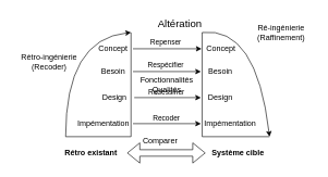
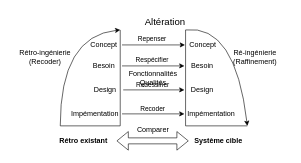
  <mxCell id="0" />
  <mxCell id="1" parent="0" />
  <mxCell id="2" style="edgeStyle=orthogonalEdgeStyle;rounded=0;orthogonalLoop=1;jettySize=auto;html=1;" edge="1" parent="1" source="4" target="18"><mxGeometry relative="1" as="geometry" /></mxCell>
  <mxCell id="3" value="Recoder" style="edgeLabel;html=1;align=center;verticalAlign=middle;resizable=0;points=[];" vertex="1" connectable="0" parent="2"><mxGeometry x="-0.192" y="-1" relative="1" as="geometry"><mxPoint x="8" y="-11" as="offset" /></mxGeometry></mxCell>
  <mxCell id="4" value="Impémentation" style="text;html=1;strokeColor=none;fillColor=none;align=center;verticalAlign=middle;whiteSpace=wrap;rounded=0;" vertex="1" parent="1"><mxGeometry x="113" y="174" width="90" height="30" as="geometry" /></mxCell>
  <mxCell id="5" style="edgeStyle=orthogonalEdgeStyle;rounded=0;orthogonalLoop=1;jettySize=auto;html=1;" edge="1" parent="1" source="7" target="19"><mxGeometry relative="1" as="geometry" /></mxCell>
  <mxCell id="6" value="Redessiner" style="edgeLabel;html=1;align=center;verticalAlign=middle;resizable=0;points=[];" vertex="1" connectable="0" parent="5"><mxGeometry x="-0.126" y="-2" relative="1" as="geometry"><mxPoint x="3" y="-12" as="offset" /></mxGeometry></mxCell>
  <mxCell id="7" value="Design" style="text;html=1;strokeColor=none;fillColor=none;align=center;verticalAlign=middle;whiteSpace=wrap;rounded=0;" vertex="1" parent="1"><mxGeometry x="145" y="134" width="60" height="30" as="geometry" /></mxCell>
  <mxCell id="8" style="edgeStyle=orthogonalEdgeStyle;rounded=0;orthogonalLoop=1;jettySize=auto;html=1;" edge="1" parent="1" source="10" target="20"><mxGeometry relative="1" as="geometry" /></mxCell>
  <mxCell id="9" value="Respécifier" style="edgeLabel;html=1;align=center;verticalAlign=middle;resizable=0;points=[];" vertex="1" connectable="0" parent="8"><mxGeometry x="-0.115" y="-2" relative="1" as="geometry"><mxPoint x="3" y="-13" as="offset" /></mxGeometry></mxCell>
  <mxCell id="10" value="Besoin" style="text;html=1;strokeColor=none;fillColor=none;align=center;verticalAlign=middle;whiteSpace=wrap;rounded=0;" vertex="1" parent="1"><mxGeometry x="143" y="94" width="60" height="30" as="geometry" /></mxCell>
  <mxCell id="11" style="edgeStyle=orthogonalEdgeStyle;rounded=0;orthogonalLoop=1;jettySize=auto;html=1;" edge="1" parent="1" source="13" target="21"><mxGeometry relative="1" as="geometry" /></mxCell>
  <mxCell id="12" value="Repenser" style="edgeLabel;html=1;align=center;verticalAlign=middle;resizable=0;points=[];" vertex="1" connectable="0" parent="11"><mxGeometry x="-0.233" y="-1" relative="1" as="geometry"><mxPoint x="9" y="-12" as="offset" /></mxGeometry></mxCell>
  <mxCell id="13" value="Concept" style="text;html=1;strokeColor=none;fillColor=none;align=center;verticalAlign=middle;whiteSpace=wrap;rounded=0;" vertex="1" parent="1"><mxGeometry x="143" y="59" width="60" height="30" as="geometry" /></mxCell>
  <mxCell id="14" value="&lt;div&gt;Rétro-ingénierie&lt;/div&gt;&lt;div&gt;(Recoder)&lt;br&gt;&lt;/div&gt;" style="text;html=1;strokeColor=none;fillColor=none;align=center;verticalAlign=middle;whiteSpace=wrap;rounded=0;" vertex="1" parent="1"><mxGeometry x="20" y="79" width="110" height="30" as="geometry" /></mxCell>
- <mxCell id="15" value="&lt;div&gt;Ré-ingénierie&lt;/div&gt;&lt;div&gt;(Raffinement)&lt;br&gt;&lt;/div&gt;" style="text;html=1;strokeColor=none;fillColor=none;align=center;verticalAlign=middle;whiteSpace=wrap;rounded=0;" vertex="1" parent="1"><mxGeometry x="375" y="34" width="110" height="30" as="geometry" /></mxCell>
+ <mxCell id="15" value="&lt;div&gt;Ré-ingénierie&lt;/div&gt;&lt;div&gt;(Raffinement)&lt;br&gt;&lt;/div&gt;" style="text;html=1;strokeColor=none;fillColor=none;align=center;verticalAlign=middle;whiteSpace=wrap;rounded=0;" vertex="1" parent="1"><mxGeometry x="370" y="79" width="110" height="30" as="geometry" /></mxCell>
  <mxCell id="16" value="Altération" style="text;html=1;strokeColor=none;fillColor=none;align=center;verticalAlign=middle;whiteSpace=wrap;rounded=0;fontSize=16;" vertex="1" parent="1"><mxGeometry x="245" y="20" width="60" height="30" as="geometry" /></mxCell>
  <mxCell id="17" value="Rétro existant" style="text;html=1;strokeColor=none;fillColor=none;align=center;verticalAlign=middle;whiteSpace=wrap;rounded=0;fontStyle=1" vertex="1" parent="1"><mxGeometry x="84" y="219" width="110" height="30" as="geometry" /></mxCell>
  <mxCell id="18" value="Impémentation" style="text;html=1;strokeColor=none;fillColor=none;align=center;verticalAlign=middle;whiteSpace=wrap;rounded=0;" vertex="1" parent="1"><mxGeometry x="307" y="174" width="90" height="30" as="geometry" /></mxCell>
  <mxCell id="19" value="Design" style="text;html=1;strokeColor=none;fillColor=none;align=center;verticalAlign=middle;whiteSpace=wrap;rounded=0;" vertex="1" parent="1"><mxGeometry x="307" y="134" width="60" height="30" as="geometry" /></mxCell>
  <mxCell id="20" value="Besoin" style="text;html=1;strokeColor=none;fillColor=none;align=center;verticalAlign=middle;whiteSpace=wrap;rounded=0;" vertex="1" parent="1"><mxGeometry x="307" y="94" width="60" height="30" as="geometry" /></mxCell>
  <mxCell id="21" value="Concept" style="text;html=1;strokeColor=none;fillColor=none;align=center;verticalAlign=middle;whiteSpace=wrap;rounded=0;" vertex="1" parent="1"><mxGeometry x="308" y="59" width="60" height="30" as="geometry" /></mxCell>
  <mxCell id="22" value="Système cible" style="text;html=1;strokeColor=none;fillColor=none;align=center;verticalAlign=middle;whiteSpace=wrap;rounded=0;fontStyle=1" vertex="1" parent="1"><mxGeometry x="314" y="219" width="100" height="30" as="geometry" /></mxCell>
  <mxCell id="23" value="" style="endArrow=none;html=1;rounded=0;" edge="1" parent="1"><mxGeometry width="50" height="50" relative="1" as="geometry"><mxPoint x="200" y="209" as="sourcePoint" /><mxPoint x="200" y="49" as="targetPoint" /></mxGeometry></mxCell>
  <mxCell id="24" value="" style="endArrow=none;html=1;rounded=0;" edge="1" parent="1"><mxGeometry width="50" height="50" relative="1" as="geometry"><mxPoint x="100" y="209" as="sourcePoint" /><mxPoint x="200" y="209" as="targetPoint" /></mxGeometry></mxCell>
  <mxCell id="25" value="" style="endArrow=none;html=1;rounded=0;" edge="1" parent="1"><mxGeometry width="50" height="50" relative="1" as="geometry"><mxPoint x="309" y="209" as="sourcePoint" /><mxPoint x="309" y="49" as="targetPoint" /></mxGeometry></mxCell>
  <mxCell id="26" value="" style="endArrow=none;html=1;rounded=0;" edge="1" parent="1"><mxGeometry width="50" height="50" relative="1" as="geometry"><mxPoint x="309" y="209" as="sourcePoint" /><mxPoint x="412" y="209" as="targetPoint" /></mxGeometry></mxCell>
  <mxCell id="27" value="" style="endArrow=none;html=1;curved=1;startArrow=classic;startFill=1;endFill=0;" edge="1" parent="1"><mxGeometry width="50" height="50" relative="1" as="geometry"><mxPoint x="412" y="209" as="sourcePoint" /><mxPoint x="309" y="49" as="targetPoint" /><Array as="points"><mxPoint x="392" y="39" /></Array></mxGeometry></mxCell>
  <mxCell id="28" value="" style="endArrow=classic;html=1;curved=1;" edge="1" parent="1"><mxGeometry width="50" height="50" relative="1" as="geometry"><mxPoint x="100" y="209" as="sourcePoint" /><mxPoint x="200" y="49" as="targetPoint" /><Array as="points"><mxPoint x="100" y="59" /></Array></mxGeometry></mxCell>
- <mxCell id="29" value="Comparer" style="text;html=1;strokeColor=none;fillColor=none;align=center;verticalAlign=middle;whiteSpace=wrap;rounded=0;" vertex="1" parent="1"><mxGeometry x="215" y="200" width="60" height="30" as="geometry" /></mxCell>
+ <mxCell id="29" value="Comparer" style="text;html=1;strokeColor=none;fillColor=none;align=center;verticalAlign=middle;whiteSpace=wrap;rounded=0;" vertex="1" parent="1"><mxGeometry x="225" y="200" width="60" height="30" as="geometry" /></mxCell>
  <mxCell id="30" value="" style="shape=flexArrow;endArrow=classic;startArrow=classic;html=1;rounded=0;entryX=0;entryY=0.5;entryDx=0;entryDy=0;exitX=1;exitY=0.5;exitDx=0;exitDy=0;" edge="1" parent="1" source="17" target="22"><mxGeometry width="100" height="100" relative="1" as="geometry"><mxPoint x="234" y="269" as="sourcePoint" /><mxPoint x="334" y="169" as="targetPoint" /></mxGeometry></mxCell>
  <mxCell id="31" value="&lt;div&gt;Fonctionnalités&lt;/div&gt;&lt;div&gt;Qualités&lt;br&gt;&lt;/div&gt;" style="text;html=1;strokeColor=none;fillColor=none;align=center;verticalAlign=middle;whiteSpace=wrap;rounded=0;" vertex="1" parent="1"><mxGeometry x="225" y="114" width="60" height="30" as="geometry" /></mxCell>
